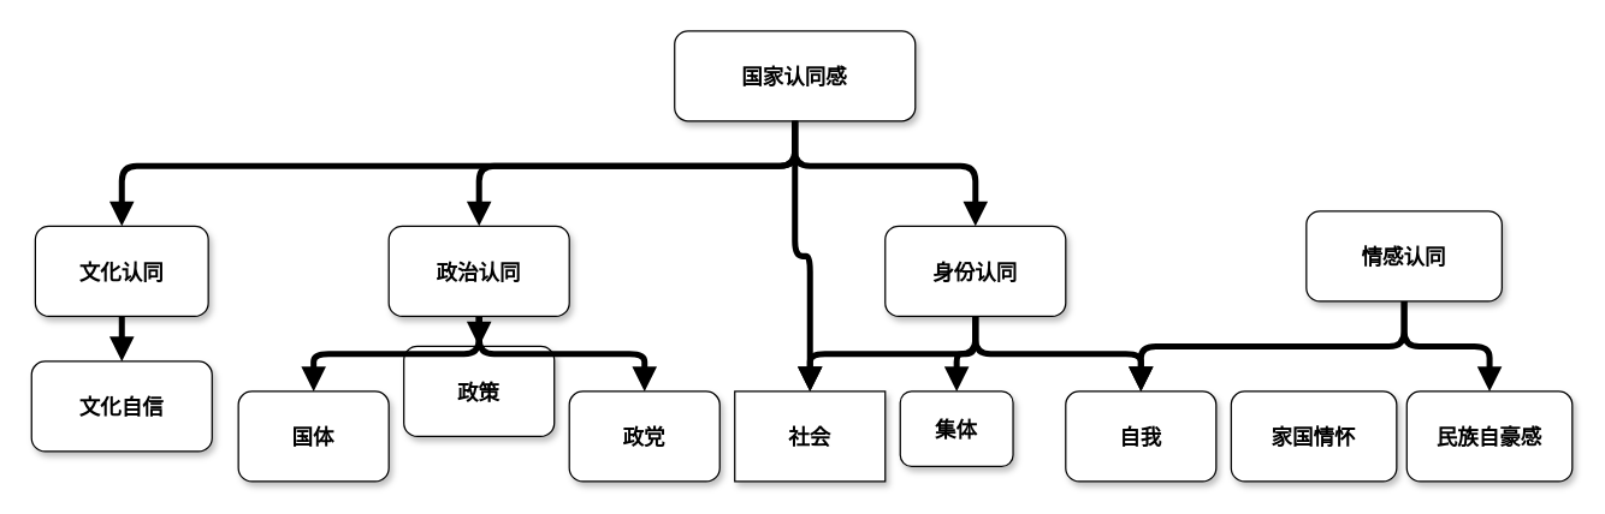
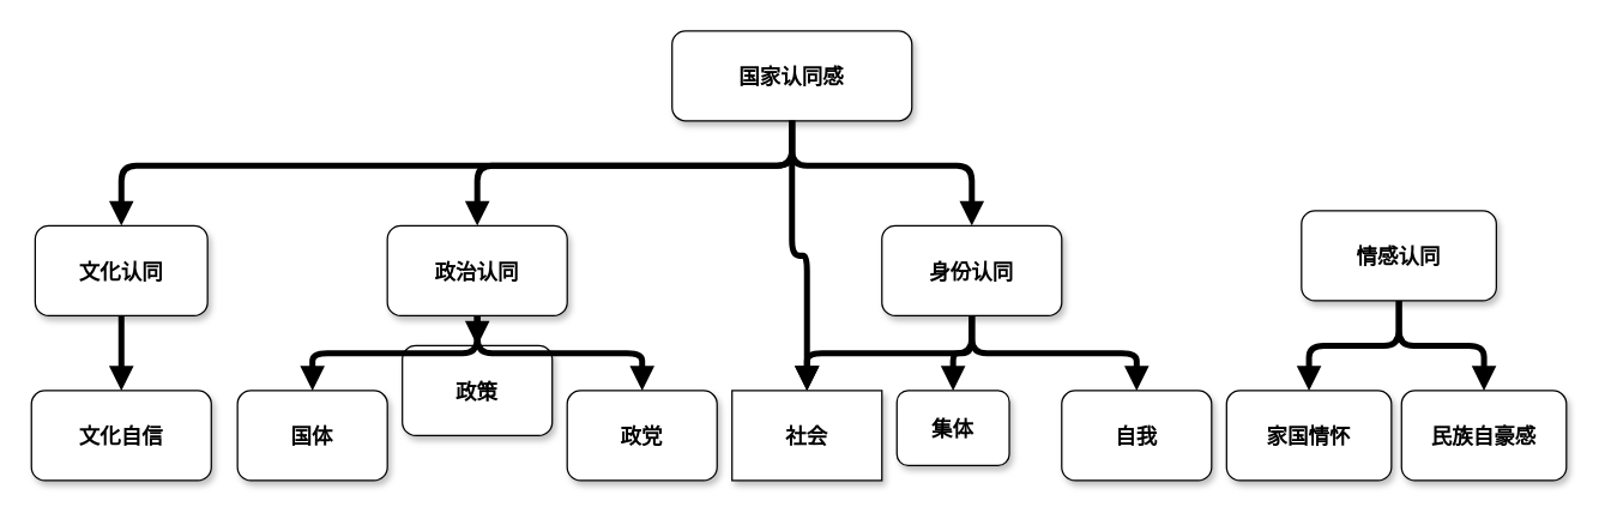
  <mxCell id="0" />
  <mxCell id="1" parent="0" />
  <mxCell id="2" value="国家认同感" style="rounded=1;shadow=1;fontStyle=1;fontSize=14;" parent="1" vertex="1"><mxGeometry x="448" y="20" width="160" height="60" as="geometry" /></mxCell>
  <mxCell id="3" value="情感认同" style="rounded=1;shadow=1;fontStyle=1;fontSize=14;" parent="1" vertex="1"><mxGeometry x="868" y="140" width="130" height="60" as="geometry" /></mxCell>
  <mxCell id="4" value="身份认同" style="rounded=1;shadow=1;fontStyle=1;fontSize=14;" parent="1" vertex="1"><mxGeometry x="588" y="150" width="120" height="60" as="geometry" /></mxCell>
  <mxCell id="5" value="政治认同" style="rounded=1;shadow=1;fontStyle=1;fontSize=14;" parent="1" vertex="1"><mxGeometry x="258" y="150" width="120" height="60" as="geometry" /></mxCell>
  <mxCell id="6" value="文化认同" style="rounded=1;shadow=1;fontStyle=1;fontSize=14;" parent="1" vertex="1"><mxGeometry x="23" y="150" width="115" height="60" as="geometry" /></mxCell>
  <mxCell id="7" value="民族自豪感" style="rounded=1;shadow=1;fontStyle=1;fontSize=14;" parent="1" vertex="1"><mxGeometry x="934.75" y="260" width="110" height="60" as="geometry" /></mxCell>
  <mxCell id="8" value="家国情怀" style="rounded=1;shadow=1;fontStyle=1;fontSize=14;" parent="1" vertex="1"><mxGeometry x="818" y="260" width="110" height="60" as="geometry" /></mxCell>
  <mxCell id="9" value="自我" style="rounded=1;shadow=1;fontStyle=1;fontSize=14;" parent="1" vertex="1"><mxGeometry x="708" y="260" width="100" height="60" as="geometry" /></mxCell>
  <mxCell id="10" value="集体" style="rounded=1;shadow=1;fontStyle=1;fontSize=14;" parent="1" vertex="1"><mxGeometry x="598" y="260" width="75" height="50" as="geometry" /></mxCell>
  <mxCell id="11" value="社会" style="shadow=1;fontStyle=1;fontSize=14;rounded=0;" parent="1" vertex="1"><mxGeometry x="488" y="260" width="100" height="60" as="geometry" /></mxCell>
  <mxCell id="12" value="国体" style="rounded=1;shadow=1;fontStyle=1;fontSize=14;" parent="1" vertex="1"><mxGeometry x="158" y="260" width="100" height="60" as="geometry" /></mxCell>
  <mxCell id="13" value="政党" style="rounded=1;shadow=1;fontStyle=1;fontSize=14;" parent="1" vertex="1"><mxGeometry x="378" y="260" width="100" height="60" as="geometry" /></mxCell>
  <mxCell id="14" value="政策" style="rounded=1;shadow=1;fontStyle=1;fontSize=14;" parent="1" vertex="1"><mxGeometry x="268" y="230" width="100" height="60" as="geometry" /></mxCell>
- <mxCell id="15" value="文化自信" style="rounded=1;shadow=1;fontStyle=1;fontSize=14;" parent="1" vertex="1"><mxGeometry x="20.5" y="240" width="120" height="60" as="geometry" /></mxCell>
+ <mxCell id="15" value="文化自信" style="rounded=1;shadow=1;fontStyle=1;fontSize=14;" parent="1" vertex="1"><mxGeometry x="20.5" y="260" width="120" height="60" as="geometry" /></mxCell>
  <mxCell id="16" value="" style="edgeStyle=orthogonalEdgeStyle;elbow=vertical;strokeWidth=4;endArrow=block;endFill=1;fontStyle=1;entryX=0.5;entryY=0;entryDx=0;entryDy=0;exitX=0.5;exitY=1;exitDx=0;exitDy=0;" parent="1" source="2" target="4" edge="1"><mxGeometry x="22" y="165.5" width="100" height="100" as="geometry"><mxPoint x="678" y="90" as="sourcePoint" /><mxPoint x="290" y="-164.5" as="targetPoint" /><Array as="points"><mxPoint x="528" y="110" /><mxPoint x="648" y="110" /></Array></mxGeometry></mxCell>
  <mxCell id="17" value="" style="edgeStyle=orthogonalEdgeStyle;elbow=vertical;strokeWidth=4;endArrow=block;endFill=1;fontStyle=1;exitX=0.5;exitY=1;exitDx=0;exitDy=0;" parent="1" source="2" target="11" edge="1"><mxGeometry x="22" y="165.5" width="100" height="100" as="geometry"><mxPoint x="598" y="10" as="sourcePoint" /><mxPoint x="290" y="-164.5" as="targetPoint" /></mxGeometry></mxCell>
  <mxCell id="18" value="" style="edgeStyle=orthogonalEdgeStyle;elbow=vertical;strokeWidth=4;endArrow=block;endFill=1;fontStyle=1;entryX=0.5;entryY=0;entryDx=0;entryDy=0;exitX=0.5;exitY=1;exitDx=0;exitDy=0;" parent="1" source="2" target="5" edge="1"><mxGeometry x="22" y="165.5" width="100" height="100" as="geometry"><mxPoint x="190" y="-64.5" as="sourcePoint" /><mxPoint x="290" y="-164.5" as="targetPoint" /><Array as="points"><mxPoint x="528" y="110" /><mxPoint x="318" y="110" /></Array></mxGeometry></mxCell>
  <mxCell id="19" value="" style="edgeStyle=orthogonalEdgeStyle;elbow=vertical;strokeWidth=4;endArrow=block;endFill=1;fontStyle=1;entryX=0.5;entryY=0;entryDx=0;entryDy=0;exitX=0.5;exitY=1;exitDx=0;exitDy=0;" parent="1" source="3" target="7" edge="1"><mxGeometry x="54" y="135.5" width="100" height="100" as="geometry"><mxPoint x="868" y="-200" as="sourcePoint" /><mxPoint x="322" y="-194.5" as="targetPoint" /></mxGeometry></mxCell>
- <mxCell id="20" value="" style="edgeStyle=orthogonalEdgeStyle;elbow=vertical;strokeWidth=4;endArrow=block;endFill=1;fontStyle=1;exitX=0.5;exitY=1;exitDx=0;exitDy=0;" parent="1" source="3" target="9" edge="1"><mxGeometry x="94" y="125.5" width="100" height="100" as="geometry"><mxPoint x="868" y="-200" as="sourcePoint" /><mxPoint x="362" y="-204.5" as="targetPoint" /></mxGeometry></mxCell>
+ <mxCell id="20" value="" style="edgeStyle=orthogonalEdgeStyle;elbow=vertical;strokeWidth=4;endArrow=block;endFill=1;fontStyle=1;entryX=0.5;entryY=0;entryDx=0;entryDy=0;exitX=0.5;exitY=1;exitDx=0;exitDy=0;" parent="1" source="3" target="8" edge="1"><mxGeometry x="94" y="125.5" width="100" height="100" as="geometry"><mxPoint x="868" y="-200" as="sourcePoint" /><mxPoint x="362" y="-204.5" as="targetPoint" /></mxGeometry></mxCell>
  <mxCell id="21" value="" style="edgeStyle=orthogonalEdgeStyle;elbow=vertical;strokeWidth=4;endArrow=block;endFill=1;fontStyle=1;exitX=0.5;exitY=1;exitDx=0;exitDy=0;entryX=0.5;entryY=0;entryDx=0;entryDy=0;" parent="1" source="4" target="9" edge="1"><mxGeometry x="32" y="175.5" width="100" height="100" as="geometry"><mxPoint x="938" y="70" as="sourcePoint" /><mxPoint x="958" y="150" as="targetPoint" /></mxGeometry></mxCell>
  <mxCell id="22" value="" style="edgeStyle=orthogonalEdgeStyle;elbow=vertical;strokeWidth=4;endArrow=block;endFill=1;fontStyle=1;entryX=0.5;entryY=0;entryDx=0;entryDy=0;exitX=0.5;exitY=1;exitDx=0;exitDy=0;" parent="1" source="4" target="10" edge="1"><mxGeometry x="42" y="185.5" width="100" height="100" as="geometry"><mxPoint x="608" y="230" as="sourcePoint" /><mxPoint x="888" y="-80" as="targetPoint" /></mxGeometry></mxCell>
  <mxCell id="23" value="" style="edgeStyle=orthogonalEdgeStyle;elbow=vertical;strokeWidth=4;endArrow=block;endFill=1;fontStyle=1;exitX=0.5;exitY=1;exitDx=0;exitDy=0;entryX=0.5;entryY=0;entryDx=0;entryDy=0;" parent="1" source="4" target="11" edge="1"><mxGeometry x="42" y="185.5" width="100" height="100" as="geometry"><mxPoint x="838" y="-20" as="sourcePoint" /><mxPoint x="888" y="-90" as="targetPoint" /></mxGeometry></mxCell>
  <mxCell id="24" value="" style="edgeStyle=orthogonalEdgeStyle;elbow=vertical;strokeWidth=4;endArrow=block;endFill=1;fontStyle=1;exitX=0.5;exitY=1;exitDx=0;exitDy=0;entryX=0.5;entryY=0;entryDx=0;entryDy=0;" parent="1" source="5" target="12" edge="1"><mxGeometry x="272" y="185.5" width="100" height="100" as="geometry"><mxPoint x="1058" y="-20" as="sourcePoint" /><mxPoint x="1118" y="-90" as="targetPoint" /></mxGeometry></mxCell>
  <mxCell id="25" value="" style="edgeStyle=orthogonalEdgeStyle;elbow=vertical;strokeWidth=4;endArrow=block;endFill=1;fontStyle=1;exitX=0.5;exitY=1;exitDx=0;exitDy=0;entryX=0.5;entryY=0;entryDx=0;entryDy=0;" parent="1" source="5" target="13" edge="1"><mxGeometry x="282" y="195.5" width="100" height="100" as="geometry"><mxPoint x="1058" y="-20" as="sourcePoint" /><mxPoint x="1118" y="-20" as="targetPoint" /></mxGeometry></mxCell>
  <mxCell id="26" value="" style="edgeStyle=orthogonalEdgeStyle;elbow=vertical;strokeWidth=4;endArrow=block;endFill=1;fontStyle=1;exitX=0.5;exitY=1;exitDx=0;exitDy=0;entryX=0.5;entryY=0;entryDx=0;entryDy=0;" parent="1" source="5" target="14" edge="1"><mxGeometry x="282" y="195.5" width="100" height="100" as="geometry"><mxPoint x="1058" y="-20" as="sourcePoint" /><mxPoint x="1118" y="50" as="targetPoint" /></mxGeometry></mxCell>
  <mxCell id="27" value="" style="edgeStyle=orthogonalEdgeStyle;elbow=vertical;strokeWidth=4;endArrow=block;endFill=1;fontStyle=1;entryX=0.5;entryY=0;entryDx=0;entryDy=0;exitX=0.5;exitY=1;exitDx=0;exitDy=0;" parent="1" source="2" target="6" edge="1"><mxGeometry x="32" y="175.5" width="100" height="100" as="geometry"><mxPoint x="608" y="20" as="sourcePoint" /><mxPoint x="688" y="190" as="targetPoint" /><Array as="points"><mxPoint x="528" y="110" /><mxPoint x="81" y="110" /></Array></mxGeometry></mxCell>
  <mxCell id="28" value="" style="edgeStyle=orthogonalEdgeStyle;elbow=vertical;strokeWidth=4;endArrow=block;endFill=1;fontStyle=1;exitX=0.5;exitY=1;exitDx=0;exitDy=0;entryX=0.5;entryY=0;entryDx=0;entryDy=0;" parent="1" source="6" target="15" edge="1"><mxGeometry x="77" y="205.5" width="100" height="100" as="geometry"><mxPoint x="613" y="190" as="sourcePoint" /><mxPoint x="138" y="240" as="targetPoint" /></mxGeometry></mxCell>
